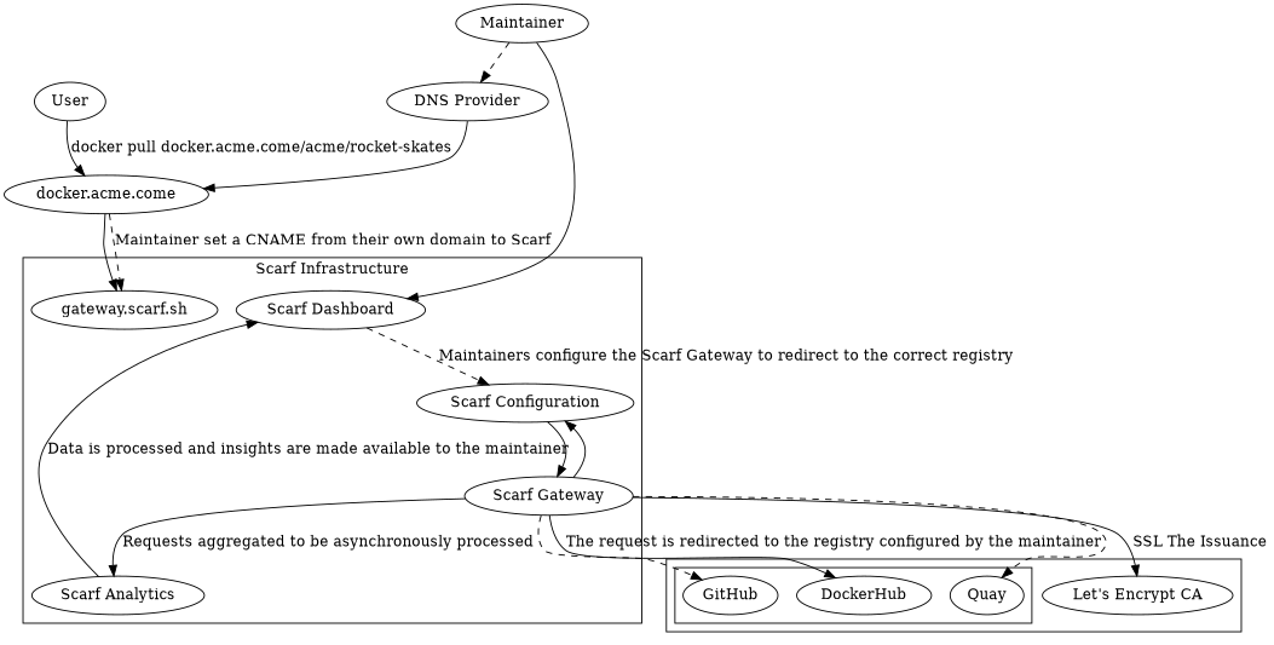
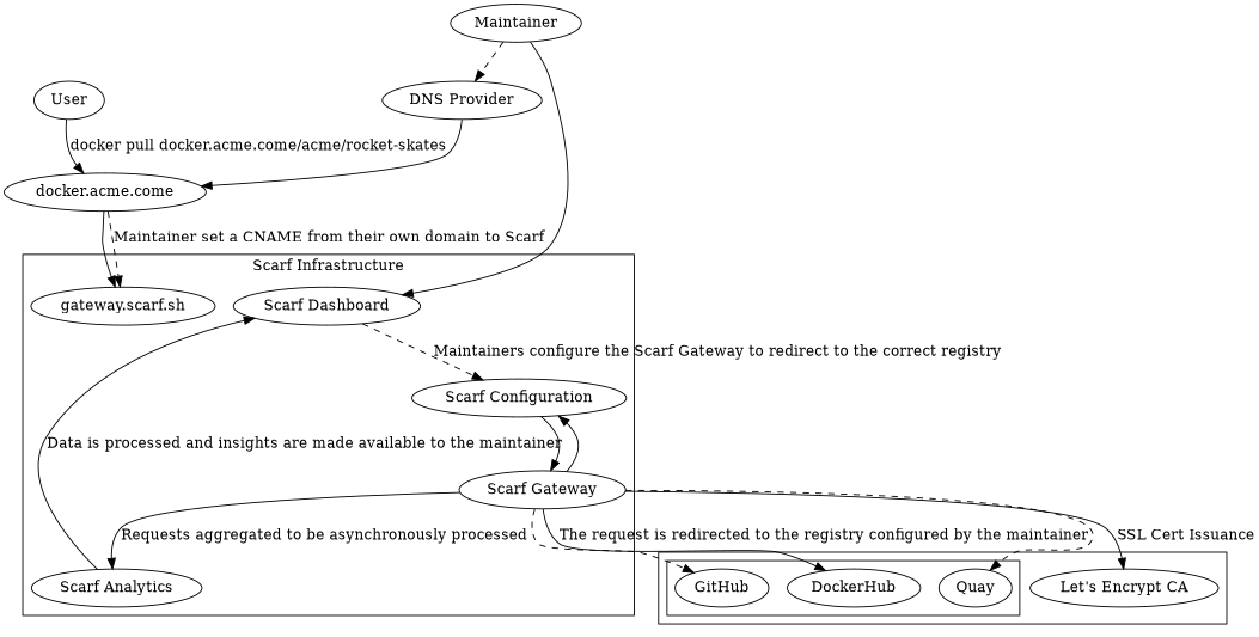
  digraph {
    User
    "docker.acme.come"
    "gateway.scarf.sh"
    Maintainer
    "Scarf Dashboard"
    "DNS Provider"
    "Scarf Analytics"
    "Scarf Gateway"
    "Scarf Configuration"
    GitHub
    DockerHub
    Quay
    "Let's Encrypt CA"
    subgraph sub_1 {
      User
      "docker.acme.come"
      "gateway.scarf.sh"
    }
    subgraph sub_2 {
      "docker.acme.come"
      "gateway.scarf.sh"
      Maintainer
      "Scarf Dashboard"
      "DNS Provider"
      "Scarf Analytics"
    }
    subgraph cluster_3 {
      label="Scarf Infrastructure"
      "gateway.scarf.sh"
      "Scarf Dashboard"
      "Scarf Analytics"
      "Scarf Gateway"
      "Scarf Configuration"
    }
    subgraph cluster_4 {
      "Let's Encrypt CA"
      subgraph cluster_5 {
        GitHub
        DockerHub
        Quay
      }
    }
    User -> "docker.acme.come" [label="docker pull docker.acme.come/acme/rocket-skates"]
    "docker.acme.come" -> "gateway.scarf.sh"
    "docker.acme.come" -> "gateway.scarf.sh" [label="Maintainer set a CNAME from their own domain to Scarf" style=dashed]
    Maintainer -> "Scarf Dashboard"
    Maintainer -> "DNS Provider" [style=dashed]
    "Scarf Dashboard" -> "Scarf Configuration" [label="Maintainers configure the Scarf Gateway to redirect to the correct registry" style=dashed]
    "DNS Provider" -> "docker.acme.come" [style=solid]
    "Scarf Analytics" -> "Scarf Dashboard" [label="Data is processed and insights are made available to the maintainer"]
    "Scarf Gateway" -> "Scarf Analytics" [label="Requests aggregated to be asynchronously processed"]
    "Scarf Gateway" -> "Scarf Configuration"
    "Scarf Gateway" -> GitHub [style=dashed]
    "Scarf Gateway" -> DockerHub [label="The request is redirected to the registry configured by the maintainer"]
    "Scarf Gateway" -> Quay [style=dashed]
-   "Scarf Gateway" -> "Let's Encrypt CA" [label="SSL The Issuance"]
+   "Scarf Gateway" -> "Let's Encrypt CA" [label="SSL Cert Issuance"]
    "Scarf Configuration" -> "Scarf Gateway"
  }
